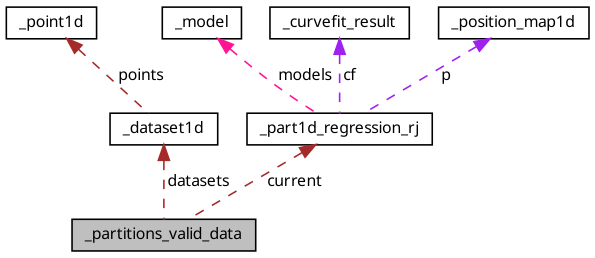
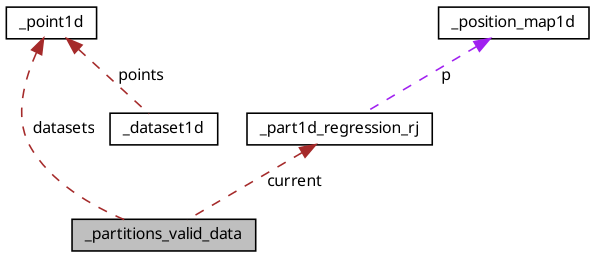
  digraph {
    node [color=black fillcolor=white fontname="FreeSans.ttf" fontsize=10 shape=record style=filled]
    edge [color=brown dir=back fontname="FreeSans.ttf" fontsize=10 labelfontname="FreeSans.ttf" labelfontsize=10 style=dashed]
    n1 [fillcolor=grey75 fontcolor=black height=0.2 label=_partitions_valid_data width=0.4]
    n2 [height=0.2 label=_dataset1d width=0.4]
    n3 [height=0.2 label=_point1d width=0.4]
    n4 [height=0.2 label=_part1d_regression_rj width=0.4]
-   n5 [height=0.2 label=_model width=0.4]
-   n6 [height=0.2 label=_curvefit_result width=0.4]
    n7 [height=0.2 label=_position_map1d width=0.4]
-   n2 -> n1 [label=" datasets"]
+   n3 -> n1 [label=" datasets"]
    n3 -> n2 [label=" points"]
    n4 -> n1 [label=" current"]
-   n5 -> n4 [color=deeppink label=" models"]
-   n6 -> n4 [color=purple label=" cf"]
    n7 -> n4 [color=purple label=" p"]
  }
